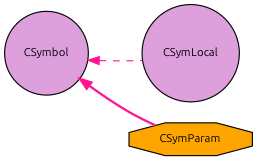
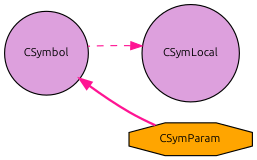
  digraph {
    fontname=Ubuntu
    rankdir=LR
    node [color=black fillcolor=plum fontname=Ubuntu fontsize=10 shape=circle style=filled]
    edge [color=deeppink dir=back fontname=Ubuntu fontsize=10 labelfontname=Helvetica labelfontsize=10]
    n1 [fillcolor=orange fontcolor=black height=0.2 label=CSymParam shape=octagon width=0.4]
    n2 [height=0.2 label=CSymLocal width=0.4]
    n3 [height=0.2 label=CSymbol width=0.4]
    n3 -> n1 [style=bold]
-   n3 -> n2 [style=dashed]
+   n2 -> n3 [style=dashed]
  }
